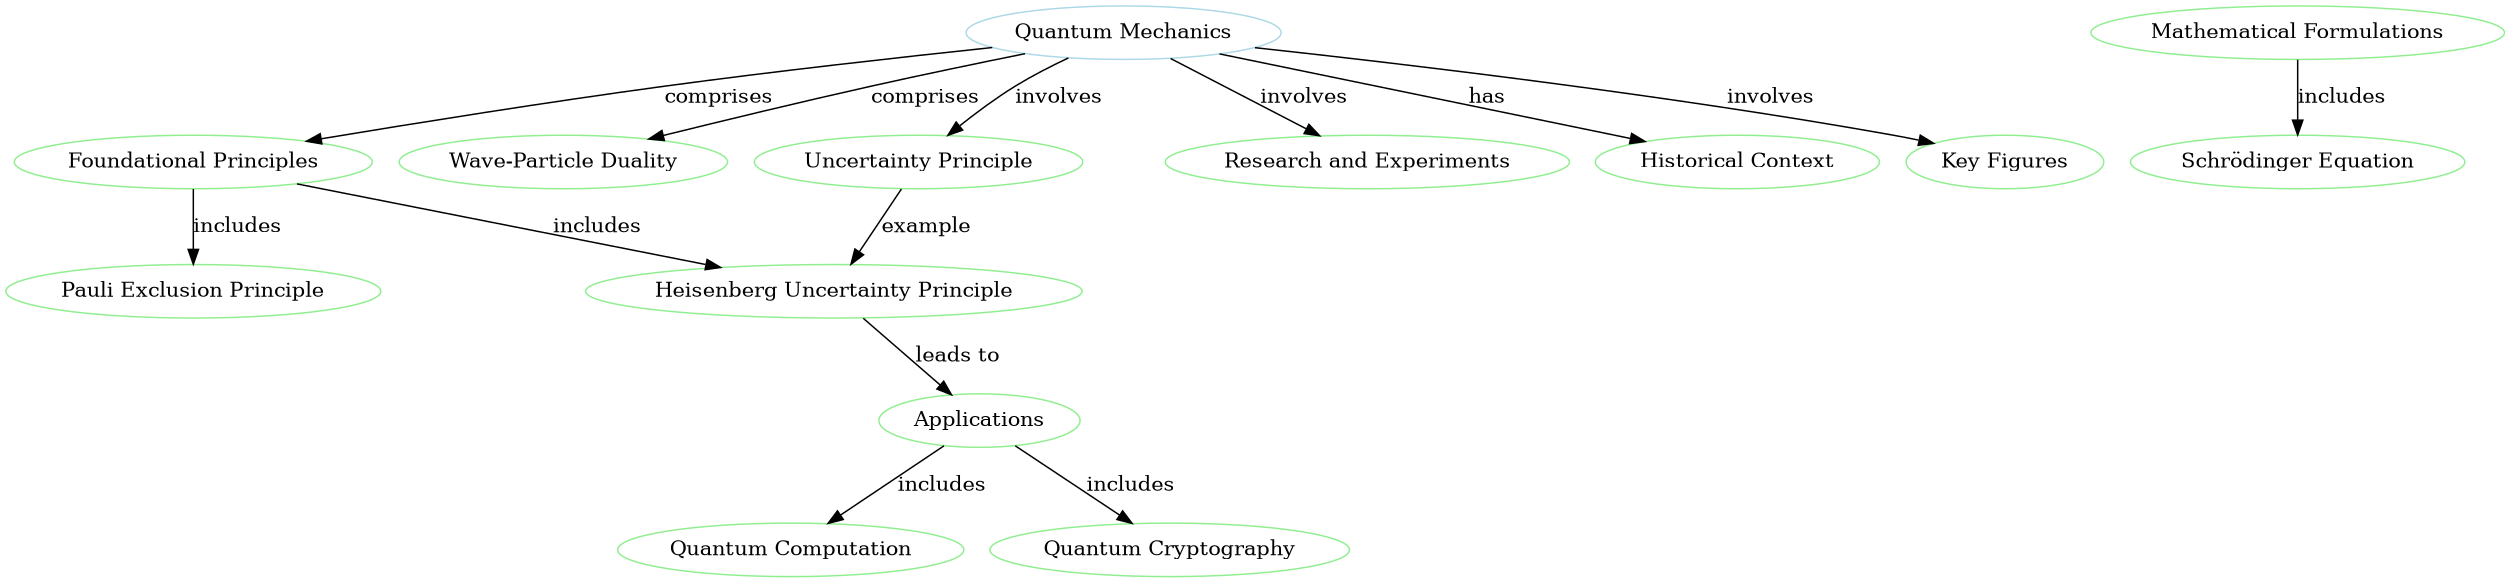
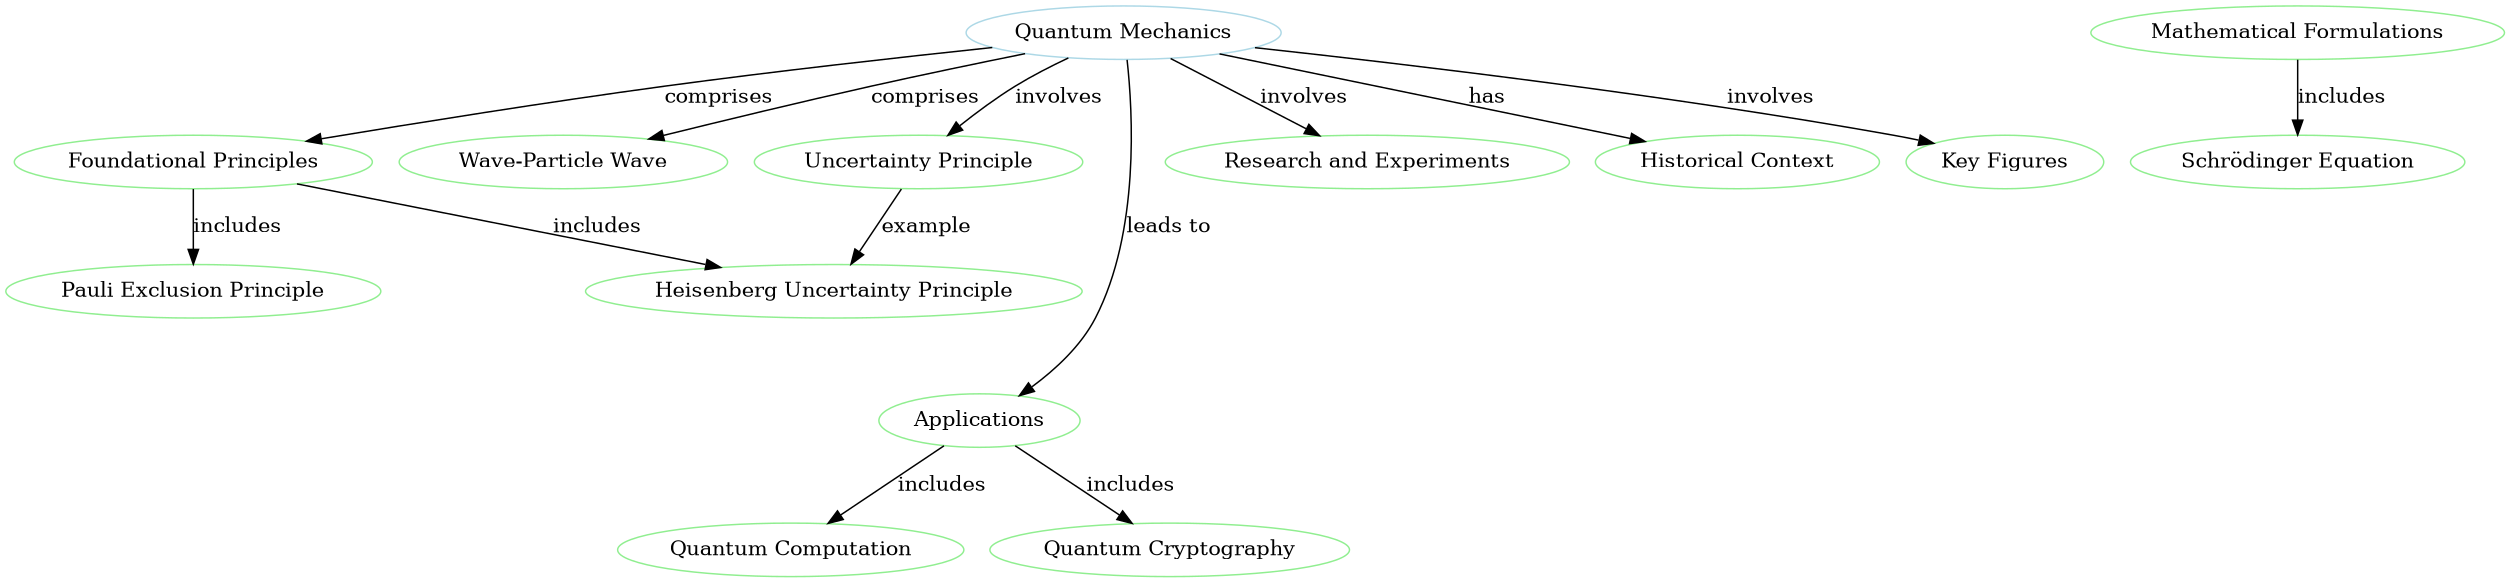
  digraph {
    node [color=lightgreen]
    edge [color=black]
    n1 [color=lightblue label="Quantum Mechanics"]
    n2 [label="Foundational Principles"]
-   n3 [label="Wave-Particle Duality"]
+   n3 [label="Wave-Particle Wave"]
    n4 [label="Uncertainty Principle"]
    n5 [label=Applications]
    n6 [label="Research and Experiments"]
    n7 [label="Historical Context"]
    n8 [label="Key Figures"]
    n9 [label="Heisenberg Uncertainty Principle"]
    n10 [label="Pauli Exclusion Principle"]
    n11 [label="Quantum Computation"]
    n12 [label="Quantum Cryptography"]
    n13 [label="Mathematical Formulations"]
    n14 [label="Schrödinger Equation"]
    n1 -> n2 [label=comprises]
    n1 -> n3 [label=comprises]
    n1 -> n4 [label=involves]
-   n9 -> n5 [label="leads to"]
+   n1 -> n5 [label="leads to"]
    n1 -> n6 [label=involves]
    n1 -> n7 [label=has]
    n1 -> n8 [label=involves]
    n2 -> n9 [label=includes]
    n2 -> n10 [label=includes]
    n4 -> n9 [label=example]
    n5 -> n11 [label=includes]
    n5 -> n12 [label=includes]
    n13 -> n14 [label=includes]
  }
